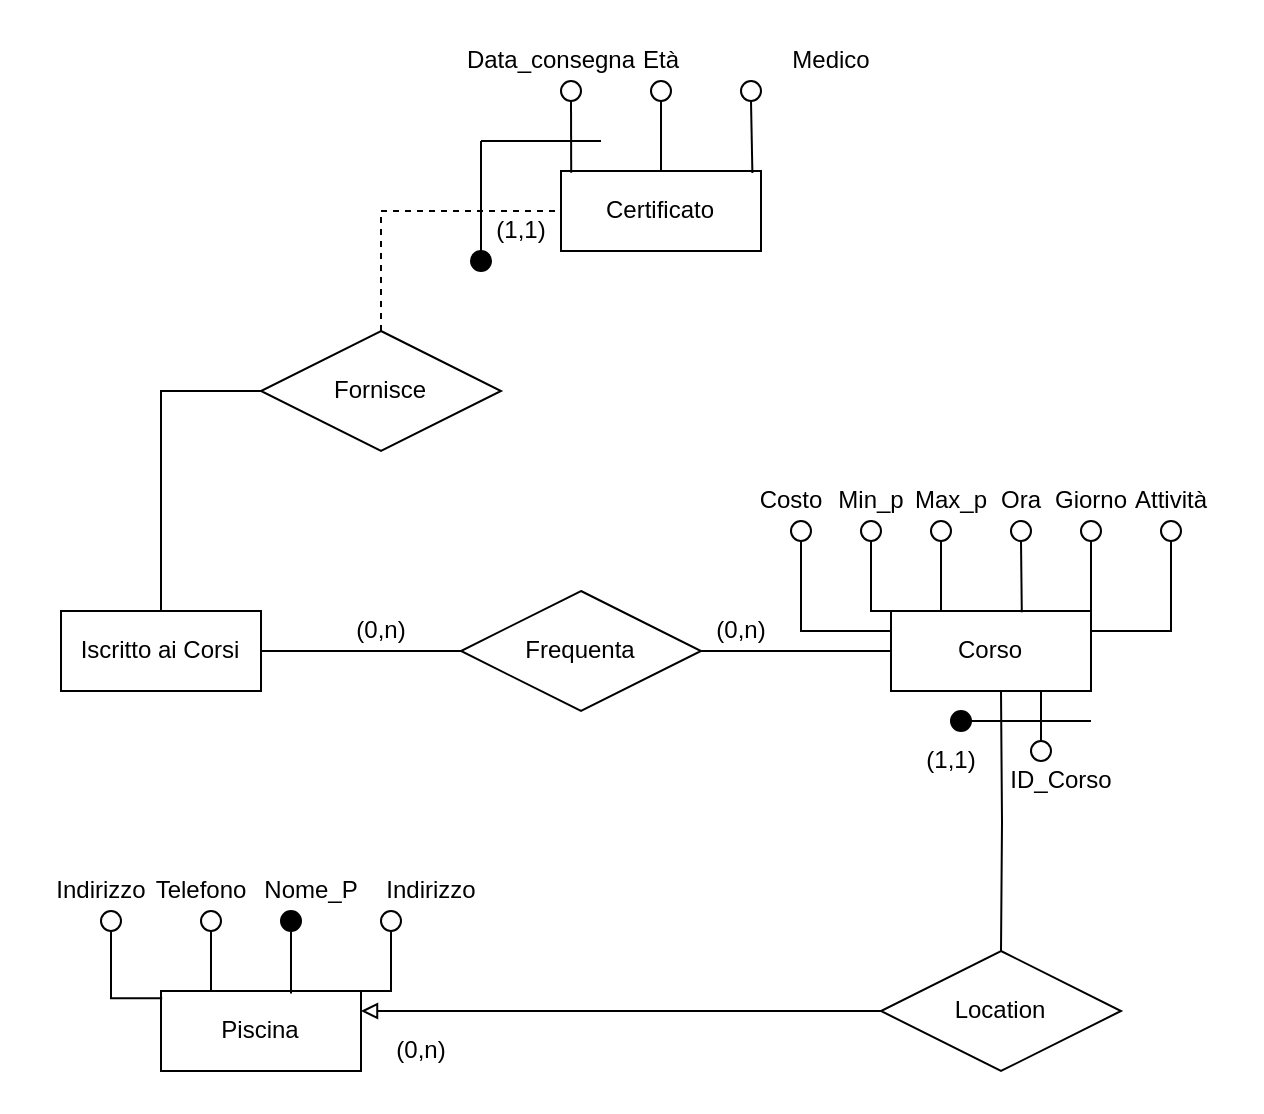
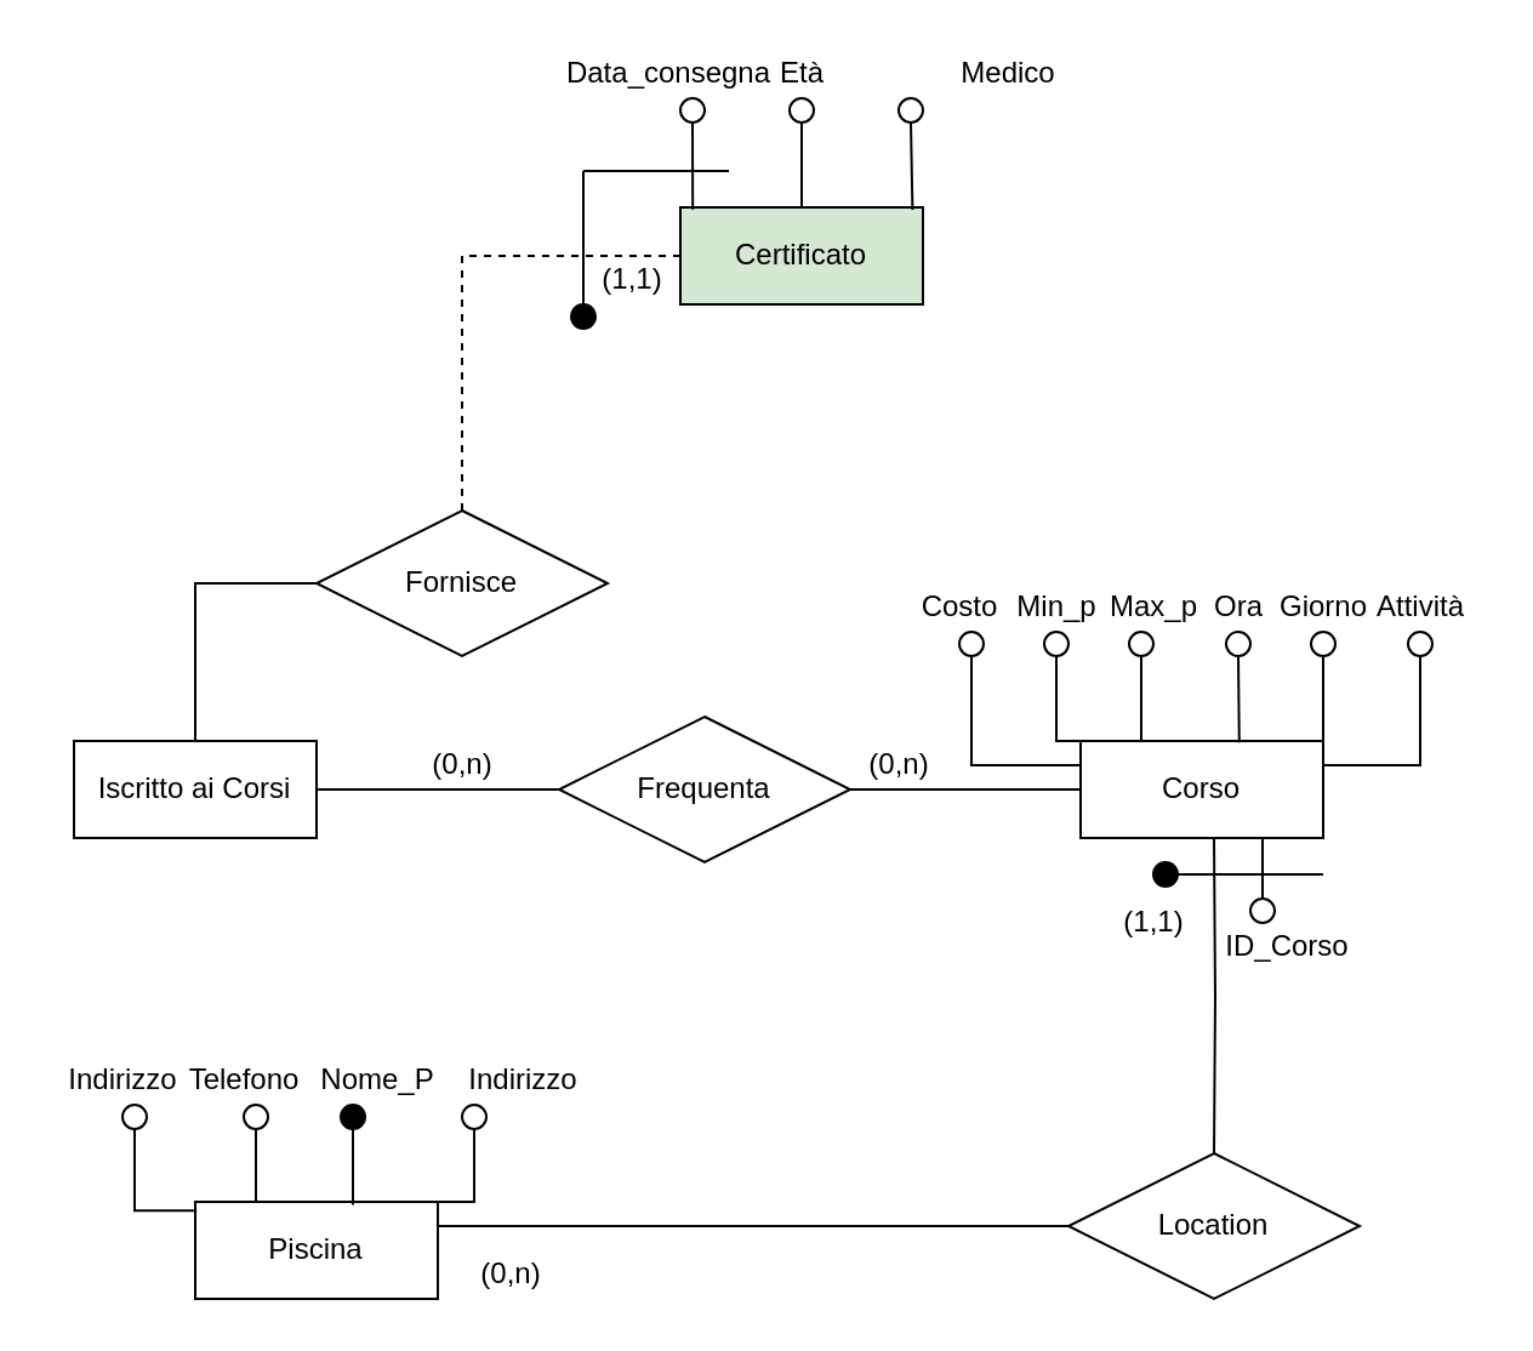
  <mxCell id="0" />
  <mxCell id="1" parent="0" />
  <mxCell id="2" style="edgeStyle=orthogonalEdgeStyle;rounded=0;orthogonalLoop=1;jettySize=auto;html=1;exitX=1;exitY=0.5;exitDx=0;exitDy=0;entryX=0;entryY=0.5;entryDx=0;entryDy=0;endArrow=none;endFill=0;" parent="1" source="4" target="8" edge="1"><mxGeometry relative="1" as="geometry" /></mxCell>
  <mxCell id="3" style="edgeStyle=orthogonalEdgeStyle;rounded=0;orthogonalLoop=1;jettySize=auto;html=1;exitX=0.5;exitY=0;exitDx=0;exitDy=0;entryX=0;entryY=0.5;entryDx=0;entryDy=0;endArrow=none;endFill=0;" parent="1" source="4" target="52" edge="1"><mxGeometry relative="1" as="geometry" /></mxCell>
  <mxCell id="4" value="Iscritto ai Corsi" style="whiteSpace=wrap;html=1;align=center;" parent="1" vertex="1"><mxGeometry x="30" y="305" width="100" height="40" as="geometry" /></mxCell>
  <mxCell id="5" style="edgeStyle=orthogonalEdgeStyle;rounded=0;orthogonalLoop=1;jettySize=auto;html=1;exitX=0.75;exitY=1;exitDx=0;exitDy=0;entryX=0.5;entryY=0;entryDx=0;entryDy=0;endArrow=none;endFill=0;fillColor=#000000;" parent="1" source="6" target="27" edge="1"><mxGeometry relative="1" as="geometry" /></mxCell>
  <mxCell id="6" value="Corso" style="whiteSpace=wrap;html=1;align=center;" parent="1" vertex="1"><mxGeometry x="445" y="305" width="100" height="40" as="geometry" /></mxCell>
  <mxCell id="7" style="edgeStyle=orthogonalEdgeStyle;rounded=0;orthogonalLoop=1;jettySize=auto;html=1;exitX=1;exitY=0.5;exitDx=0;exitDy=0;entryX=0;entryY=0.5;entryDx=0;entryDy=0;endArrow=none;endFill=0;fillColor=#000000;" parent="1" source="8" target="6" edge="1"><mxGeometry relative="1" as="geometry" /></mxCell>
  <mxCell id="8" value="Frequenta" style="shape=rhombus;perimeter=rhombusPerimeter;whiteSpace=wrap;html=1;align=center;" parent="1" vertex="1"><mxGeometry x="230" y="295" width="120" height="60" as="geometry" /></mxCell>
  <mxCell id="9" style="edgeStyle=orthogonalEdgeStyle;rounded=0;orthogonalLoop=1;jettySize=auto;html=1;exitX=0.5;exitY=1;exitDx=0;exitDy=0;entryX=0;entryY=0.25;entryDx=0;entryDy=0;endArrow=none;endFill=0;fillColor=#000000;" parent="1" source="10" target="6" edge="1"><mxGeometry relative="1" as="geometry" /></mxCell>
  <mxCell id="10" value="" style="ellipse;whiteSpace=wrap;html=1;aspect=fixed;" parent="1" vertex="1"><mxGeometry x="395" y="260" width="10" height="10" as="geometry" /></mxCell>
  <mxCell id="11" style="edgeStyle=orthogonalEdgeStyle;rounded=0;orthogonalLoop=1;jettySize=auto;html=1;exitX=0.5;exitY=1;exitDx=0;exitDy=0;entryX=0;entryY=0;entryDx=0;entryDy=0;endArrow=none;endFill=0;fillColor=#000000;" parent="1" source="12" target="6" edge="1"><mxGeometry relative="1" as="geometry"><Array as="points"><mxPoint x="435" y="305" /></Array></mxGeometry></mxCell>
  <mxCell id="12" value="" style="ellipse;whiteSpace=wrap;html=1;aspect=fixed;" parent="1" vertex="1"><mxGeometry x="430" y="260" width="10" height="10" as="geometry" /></mxCell>
  <mxCell id="13" style="edgeStyle=orthogonalEdgeStyle;rounded=0;orthogonalLoop=1;jettySize=auto;html=1;exitX=0.5;exitY=1;exitDx=0;exitDy=0;entryX=0.25;entryY=0;entryDx=0;entryDy=0;endArrow=none;endFill=0;fillColor=#000000;" parent="1" source="14" target="6" edge="1"><mxGeometry relative="1" as="geometry" /></mxCell>
  <mxCell id="14" value="" style="ellipse;whiteSpace=wrap;html=1;aspect=fixed;" parent="1" vertex="1"><mxGeometry x="465" y="260" width="10" height="10" as="geometry" /></mxCell>
  <mxCell id="15" style="edgeStyle=orthogonalEdgeStyle;rounded=0;orthogonalLoop=1;jettySize=auto;html=1;exitX=0.5;exitY=1;exitDx=0;exitDy=0;entryX=0.654;entryY=0.015;entryDx=0;entryDy=0;entryPerimeter=0;endArrow=none;endFill=0;fillColor=#000000;" parent="1" source="16" target="6" edge="1"><mxGeometry relative="1" as="geometry" /></mxCell>
  <mxCell id="16" value="" style="ellipse;whiteSpace=wrap;html=1;aspect=fixed;" parent="1" vertex="1"><mxGeometry x="505" y="260" width="10" height="10" as="geometry" /></mxCell>
  <mxCell id="17" value="Costo" style="text;html=1;align=center;verticalAlign=middle;resizable=0;points=[];autosize=1;strokeColor=none;fillColor=none;" parent="1" vertex="1"><mxGeometry x="370" y="240" width="50" height="20" as="geometry" /></mxCell>
  <mxCell id="18" value="Min_p" style="text;html=1;align=center;verticalAlign=middle;resizable=0;points=[];autosize=1;strokeColor=none;fillColor=none;" parent="1" vertex="1"><mxGeometry x="410" y="240" width="50" height="20" as="geometry" /></mxCell>
  <mxCell id="19" value="Max_p" style="text;html=1;align=center;verticalAlign=middle;resizable=0;points=[];autosize=1;strokeColor=none;fillColor=none;" parent="1" vertex="1"><mxGeometry x="450" y="240" width="50" height="20" as="geometry" /></mxCell>
  <mxCell id="20" value="Ora" style="text;html=1;align=center;verticalAlign=middle;resizable=0;points=[];autosize=1;strokeColor=none;fillColor=none;" parent="1" vertex="1"><mxGeometry x="490" y="240" width="40" height="20" as="geometry" /></mxCell>
  <mxCell id="21" style="edgeStyle=orthogonalEdgeStyle;rounded=0;orthogonalLoop=1;jettySize=auto;html=1;exitX=0.5;exitY=1;exitDx=0;exitDy=0;endArrow=none;endFill=0;fillColor=#000000;" parent="1" source="22" edge="1"><mxGeometry relative="1" as="geometry"><mxPoint x="545" y="310" as="targetPoint" /></mxGeometry></mxCell>
  <mxCell id="22" value="" style="ellipse;whiteSpace=wrap;html=1;aspect=fixed;" parent="1" vertex="1"><mxGeometry x="540" y="260" width="10" height="10" as="geometry" /></mxCell>
  <mxCell id="23" value="Giorno" style="text;html=1;align=center;verticalAlign=middle;resizable=0;points=[];autosize=1;strokeColor=none;fillColor=none;" parent="1" vertex="1"><mxGeometry x="520" y="240" width="50" height="20" as="geometry" /></mxCell>
  <mxCell id="24" style="edgeStyle=orthogonalEdgeStyle;rounded=0;orthogonalLoop=1;jettySize=auto;html=1;exitX=0.5;exitY=1;exitDx=0;exitDy=0;entryX=1;entryY=0.25;entryDx=0;entryDy=0;endArrow=none;endFill=0;fillColor=#000000;" parent="1" source="25" target="6" edge="1"><mxGeometry relative="1" as="geometry" /></mxCell>
  <mxCell id="25" value="" style="ellipse;whiteSpace=wrap;html=1;aspect=fixed;" parent="1" vertex="1"><mxGeometry x="580" y="260" width="10" height="10" as="geometry" /></mxCell>
  <mxCell id="26" value="Attività" style="text;html=1;align=center;verticalAlign=middle;resizable=0;points=[];autosize=1;strokeColor=none;fillColor=none;" parent="1" vertex="1"><mxGeometry x="560" y="240" width="50" height="20" as="geometry" /></mxCell>
  <mxCell id="27" value="" style="ellipse;whiteSpace=wrap;html=1;aspect=fixed;" parent="1" vertex="1"><mxGeometry x="515" y="370" width="10" height="10" as="geometry" /></mxCell>
  <mxCell id="28" value="ID_Corso" style="text;html=1;align=center;verticalAlign=middle;resizable=0;points=[];autosize=1;strokeColor=none;fillColor=none;" parent="1" vertex="1"><mxGeometry x="495" y="380" width="70" height="20" as="geometry" /></mxCell>
  <mxCell id="29" value="" style="endArrow=none;html=1;rounded=0;fillColor=#000000;" parent="1" edge="1"><mxGeometry width="50" height="50" relative="1" as="geometry"><mxPoint x="485" y="360" as="sourcePoint" /><mxPoint x="545" y="360" as="targetPoint" /></mxGeometry></mxCell>
  <mxCell id="30" value="" style="ellipse;whiteSpace=wrap;html=1;aspect=fixed;fillColor=#000000;" parent="1" vertex="1"><mxGeometry x="475" y="355" width="10" height="10" as="geometry" /></mxCell>
  <mxCell id="31" value="(0,n)" style="text;html=1;align=center;verticalAlign=middle;resizable=0;points=[];autosize=1;strokeColor=none;fillColor=none;" parent="1" vertex="1"><mxGeometry x="350" y="305" width="40" height="20" as="geometry" /></mxCell>
  <mxCell id="32" value="(1,1)" style="text;html=1;align=center;verticalAlign=middle;resizable=0;points=[];autosize=1;strokeColor=none;fillColor=none;" parent="1" vertex="1"><mxGeometry x="455" y="370" width="40" height="20" as="geometry" /></mxCell>
  <mxCell id="33" value="(0,n)" style="text;html=1;align=center;verticalAlign=middle;resizable=0;points=[];autosize=1;strokeColor=none;fillColor=none;" parent="1" vertex="1"><mxGeometry x="170" y="305" width="40" height="20" as="geometry" /></mxCell>
  <mxCell id="34" style="edgeStyle=orthogonalEdgeStyle;rounded=0;orthogonalLoop=1;jettySize=auto;html=1;exitX=0.5;exitY=1;exitDx=0;exitDy=0;entryX=0.5;entryY=0;entryDx=0;entryDy=0;endArrow=none;endFill=0;fillColor=#000000;" parent="1" target="37" edge="1"><mxGeometry relative="1" as="geometry"><mxPoint x="500" y="345" as="sourcePoint" /></mxGeometry></mxCell>
  <mxCell id="35" value="Piscina" style="whiteSpace=wrap;html=1;align=center;" parent="1" vertex="1"><mxGeometry x="80" y="495" width="100" height="40" as="geometry" /></mxCell>
- <mxCell id="36" style="edgeStyle=orthogonalEdgeStyle;rounded=0;orthogonalLoop=1;jettySize=auto;html=1;exitX=0;exitY=0.5;exitDx=0;exitDy=0;entryX=1;entryY=0.25;entryDx=0;entryDy=0;endArrow=block;endFill=0;fillColor=#000000;" parent="1" source="37" target="35" edge="1"><mxGeometry relative="1" as="geometry" /></mxCell>
+ <mxCell id="36" style="edgeStyle=orthogonalEdgeStyle;rounded=0;orthogonalLoop=1;jettySize=auto;html=1;exitX=0;exitY=0.5;exitDx=0;exitDy=0;entryX=1;entryY=0.25;entryDx=0;entryDy=0;endArrow=none;endFill=0;fillColor=#000000;" parent="1" source="37" target="35" edge="1"><mxGeometry relative="1" as="geometry" /></mxCell>
  <mxCell id="37" value="Location" style="shape=rhombus;perimeter=rhombusPerimeter;whiteSpace=wrap;html=1;align=center;" parent="1" vertex="1"><mxGeometry x="440" y="475" width="120" height="60" as="geometry" /></mxCell>
  <mxCell id="38" value="(0,n)" style="text;html=1;align=center;verticalAlign=middle;resizable=0;points=[];autosize=1;strokeColor=none;fillColor=none;" parent="1" vertex="1"><mxGeometry x="190" y="515" width="40" height="20" as="geometry" /></mxCell>
  <mxCell id="39" style="edgeStyle=orthogonalEdgeStyle;rounded=0;orthogonalLoop=1;jettySize=auto;html=1;exitX=0.5;exitY=1;exitDx=0;exitDy=0;entryX=0.006;entryY=0.09;entryDx=0;entryDy=0;entryPerimeter=0;endArrow=none;endFill=0;" parent="1" source="40" target="35" edge="1"><mxGeometry relative="1" as="geometry" /></mxCell>
  <mxCell id="40" value="" style="ellipse;whiteSpace=wrap;html=1;aspect=fixed;" parent="1" vertex="1"><mxGeometry x="50" y="455" width="10" height="10" as="geometry" /></mxCell>
  <mxCell id="41" style="edgeStyle=orthogonalEdgeStyle;rounded=0;orthogonalLoop=1;jettySize=auto;html=1;exitX=0.5;exitY=1;exitDx=0;exitDy=0;entryX=0.65;entryY=0.03;entryDx=0;entryDy=0;entryPerimeter=0;endArrow=none;endFill=0;" parent="1" source="42" target="35" edge="1"><mxGeometry relative="1" as="geometry" /></mxCell>
  <mxCell id="42" value="" style="ellipse;whiteSpace=wrap;html=1;aspect=fixed;fillColor=#000000;" parent="1" vertex="1"><mxGeometry x="140" y="455" width="10" height="10" as="geometry" /></mxCell>
  <mxCell id="43" value="Nome_P" style="text;html=1;align=center;verticalAlign=middle;resizable=0;points=[];autosize=1;strokeColor=none;fillColor=none;" parent="1" vertex="1"><mxGeometry x="125" y="435" width="60" height="20" as="geometry" /></mxCell>
  <mxCell id="44" value="Indirizzo" style="text;html=1;align=center;verticalAlign=middle;resizable=0;points=[];autosize=1;strokeColor=none;fillColor=none;" parent="1" vertex="1"><mxGeometry x="20" y="435" width="60" height="20" as="geometry" /></mxCell>
  <mxCell id="45" style="edgeStyle=orthogonalEdgeStyle;rounded=0;orthogonalLoop=1;jettySize=auto;html=1;exitX=0.5;exitY=1;exitDx=0;exitDy=0;entryX=0.25;entryY=0;entryDx=0;entryDy=0;endArrow=none;endFill=0;" parent="1" source="46" target="35" edge="1"><mxGeometry relative="1" as="geometry" /></mxCell>
  <mxCell id="46" value="" style="ellipse;whiteSpace=wrap;html=1;aspect=fixed;" parent="1" vertex="1"><mxGeometry x="100" y="455" width="10" height="10" as="geometry" /></mxCell>
  <mxCell id="47" value="Telefono" style="text;html=1;align=center;verticalAlign=middle;resizable=0;points=[];autosize=1;strokeColor=none;fillColor=none;" parent="1" vertex="1"><mxGeometry x="70" y="435" width="60" height="20" as="geometry" /></mxCell>
  <mxCell id="48" style="edgeStyle=orthogonalEdgeStyle;rounded=0;orthogonalLoop=1;jettySize=auto;html=1;exitX=0.5;exitY=1;exitDx=0;exitDy=0;entryX=1;entryY=0;entryDx=0;entryDy=0;endArrow=none;endFill=0;" parent="1" source="49" target="35" edge="1"><mxGeometry relative="1" as="geometry"><Array as="points"><mxPoint x="195" y="495" /></Array></mxGeometry></mxCell>
  <mxCell id="49" value="" style="ellipse;whiteSpace=wrap;html=1;aspect=fixed;" parent="1" vertex="1"><mxGeometry x="190" y="455" width="10" height="10" as="geometry" /></mxCell>
  <mxCell id="50" value="Indirizzo" style="text;html=1;align=center;verticalAlign=middle;resizable=0;points=[];autosize=1;strokeColor=none;fillColor=none;" parent="1" vertex="1"><mxGeometry x="185" y="435" width="60" height="20" as="geometry" /></mxCell>
  <mxCell id="51" style="edgeStyle=orthogonalEdgeStyle;rounded=0;orthogonalLoop=1;jettySize=auto;html=1;exitX=0.5;exitY=0;exitDx=0;exitDy=0;entryX=0;entryY=0.5;entryDx=0;entryDy=0;endArrow=none;endFill=0;fillColor=#000000;dashed=1;" parent="1" source="52" target="53" edge="1"><mxGeometry relative="1" as="geometry" /></mxCell>
- <mxCell id="52" value="Fornisce" style="shape=rhombus;perimeter=rhombusPerimeter;whiteSpace=wrap;html=1;align=center;" parent="1" vertex="1"><mxGeometry x="130" y="165" width="120" height="60" as="geometry" /></mxCell>
- <mxCell id="53" value="Certificato" style="whiteSpace=wrap;html=1;align=center;" parent="1" vertex="1"><mxGeometry x="280" y="85" width="100" height="40" as="geometry" /></mxCell>
+ <mxCell id="52" value="Fornisce" style="shape=rhombus;perimeter=rhombusPerimeter;whiteSpace=wrap;html=1;align=center;" parent="1" vertex="1"><mxGeometry x="130" y="210" width="120" height="60" as="geometry" /></mxCell>
+ <mxCell id="53" value="Certificato" style="whiteSpace=wrap;html=1;align=center;fillColor=#d5e8d4;" parent="1" vertex="1"><mxGeometry x="280" y="85" width="100" height="40" as="geometry" /></mxCell>
  <mxCell id="54" style="edgeStyle=orthogonalEdgeStyle;rounded=0;orthogonalLoop=1;jettySize=auto;html=1;exitX=0.5;exitY=1;exitDx=0;exitDy=0;endArrow=none;endFill=0;fillColor=#000000;" parent="1" source="55" target="53" edge="1"><mxGeometry relative="1" as="geometry" /></mxCell>
  <mxCell id="55" value="" style="ellipse;whiteSpace=wrap;html=1;aspect=fixed;" parent="1" vertex="1"><mxGeometry x="325" y="40" width="10" height="10" as="geometry" /></mxCell>
  <mxCell id="56" style="edgeStyle=orthogonalEdgeStyle;rounded=0;orthogonalLoop=1;jettySize=auto;html=1;exitX=0.5;exitY=1;exitDx=0;exitDy=0;entryX=0.957;entryY=0.025;entryDx=0;entryDy=0;entryPerimeter=0;endArrow=none;endFill=0;fillColor=#000000;" parent="1" source="57" target="53" edge="1"><mxGeometry relative="1" as="geometry" /></mxCell>
  <mxCell id="57" value="" style="ellipse;whiteSpace=wrap;html=1;aspect=fixed;" parent="1" vertex="1"><mxGeometry x="370" y="40" width="10" height="10" as="geometry" /></mxCell>
  <mxCell id="58" value="Medico" style="text;html=1;align=center;verticalAlign=middle;resizable=0;points=[];autosize=1;strokeColor=none;fillColor=none;" parent="1" vertex="1"><mxGeometry x="390" y="20" width="50" height="20" as="geometry" /></mxCell>
  <mxCell id="59" value="Età" style="text;html=1;align=center;verticalAlign=middle;resizable=0;points=[];autosize=1;strokeColor=none;fillColor=none;" parent="1" vertex="1"><mxGeometry x="315" y="20" width="30" height="20" as="geometry" /></mxCell>
  <mxCell id="60" value="(1,1)" style="text;html=1;align=center;verticalAlign=middle;resizable=0;points=[];autosize=1;strokeColor=none;fillColor=none;" parent="1" vertex="1"><mxGeometry x="240" y="105" width="40" height="20" as="geometry" /></mxCell>
  <mxCell id="61" style="edgeStyle=orthogonalEdgeStyle;rounded=0;orthogonalLoop=1;jettySize=auto;html=1;exitX=0.5;exitY=1;exitDx=0;exitDy=0;entryX=0.051;entryY=0.021;entryDx=0;entryDy=0;entryPerimeter=0;endArrow=none;endFill=0;" edge="1" parent="1" source="62" target="53"><mxGeometry relative="1" as="geometry" /></mxCell>
  <mxCell id="62" value="" style="ellipse;whiteSpace=wrap;html=1;aspect=fixed;" vertex="1" parent="1"><mxGeometry x="280" y="40" width="10" height="10" as="geometry" /></mxCell>
  <mxCell id="63" value="Data_consegna" style="text;html=1;align=center;verticalAlign=middle;resizable=0;points=[];autosize=1;strokeColor=none;fillColor=none;" vertex="1" parent="1"><mxGeometry x="225" y="20" width="100" height="20" as="geometry" /></mxCell>
  <mxCell id="64" value="" style="endArrow=none;html=1;rounded=0;" edge="1" parent="1"><mxGeometry width="50" height="50" relative="1" as="geometry"><mxPoint x="240" y="130" as="sourcePoint" /><mxPoint x="240" y="70" as="targetPoint" /></mxGeometry></mxCell>
  <mxCell id="65" value="" style="endArrow=none;html=1;rounded=0;" edge="1" parent="1"><mxGeometry width="50" height="50" relative="1" as="geometry"><mxPoint x="300" y="70" as="sourcePoint" /><mxPoint x="240" y="70" as="targetPoint" /></mxGeometry></mxCell>
  <mxCell id="66" value="" style="ellipse;whiteSpace=wrap;html=1;aspect=fixed;fillColor=#000000;" vertex="1" parent="1"><mxGeometry x="235" y="125" width="10" height="10" as="geometry" /></mxCell>
